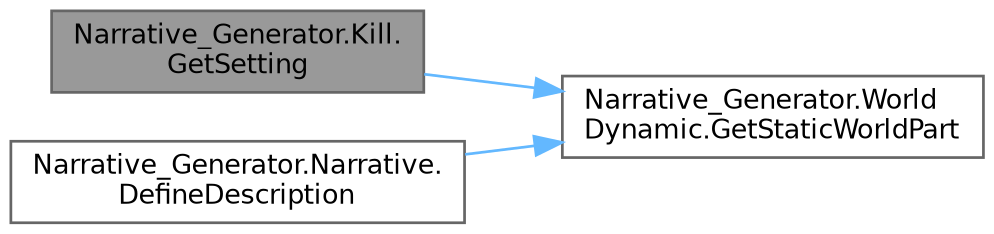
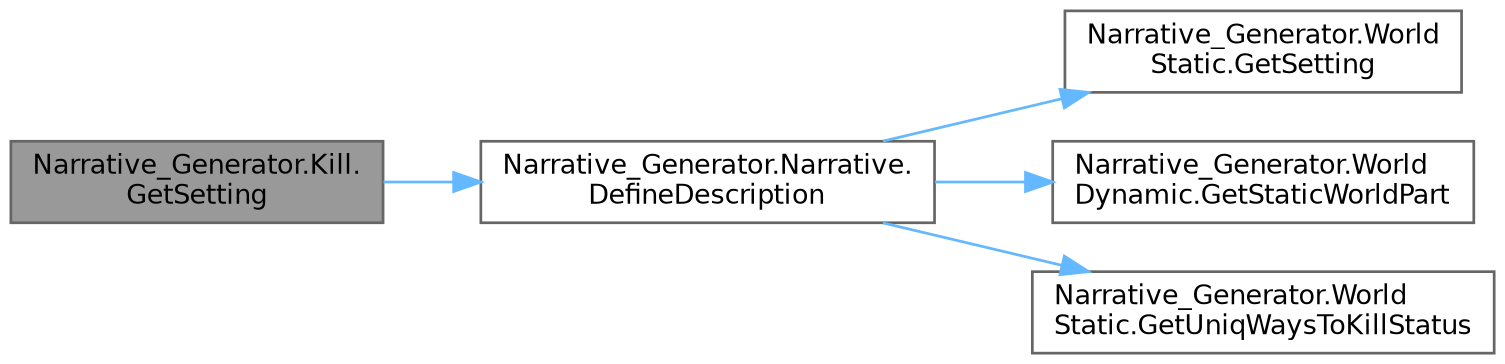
  digraph {
    rankdir=LR
    node [color=grey40 fillcolor=white fontname=Helvetica fontsize=10 shape=box style=filled]
    edge [color=steelblue1 fontname=Helvetica fontsize=10 labelfontname=Helvetica labelfontsize=10 style=solid]
    n1 [color=gray40 fillcolor=grey60 fontcolor=black height=0.2 label="Narrative_Generator.Kill.\lGetSetting" width=0.4]
    n2 [height=0.2 label="Narrative_Generator.Narrative.\lDefineDescription" width=0.4]
+   n3 [height=0.2 label="Narrative_Generator.World\lStatic.GetSetting" width=0.4]
    n4 [height=0.2 label="Narrative_Generator.World\lDynamic.GetStaticWorldPart" width=0.4]
-   n1 -> n4
+   n5 [height=0.2 label="Narrative_Generator.World\lStatic.GetUniqWaysToKillStatus" width=0.4]
+   n1 -> n2
+   n2 -> n3
    n2 -> n4
+   n2 -> n5
  }
